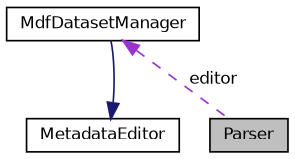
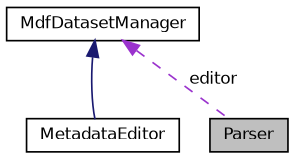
  digraph {
    node [color=black fillcolor=white fontname=Helvetica fontsize=10 shape=record style=filled]
    edge [dir=back fontname=Helvetica fontsize=10 labelfontname=Helvetica labelfontsize=10]
    n1 [fillcolor=grey75 fontcolor=black height=0.2 label=Parser width=0.4]
    n2 [height=0.2 label=MetadataEditor width=0.4]
    n3 [height=0.2 label=MdfDatasetManager width=0.4]
    n3 -> n1 [color=darkorchid3 label=" editor" style=dashed]
-   n2 -> n3 [color=midnightblue style=solid]
+   n3 -> n2 [color=midnightblue style=solid]
  }
